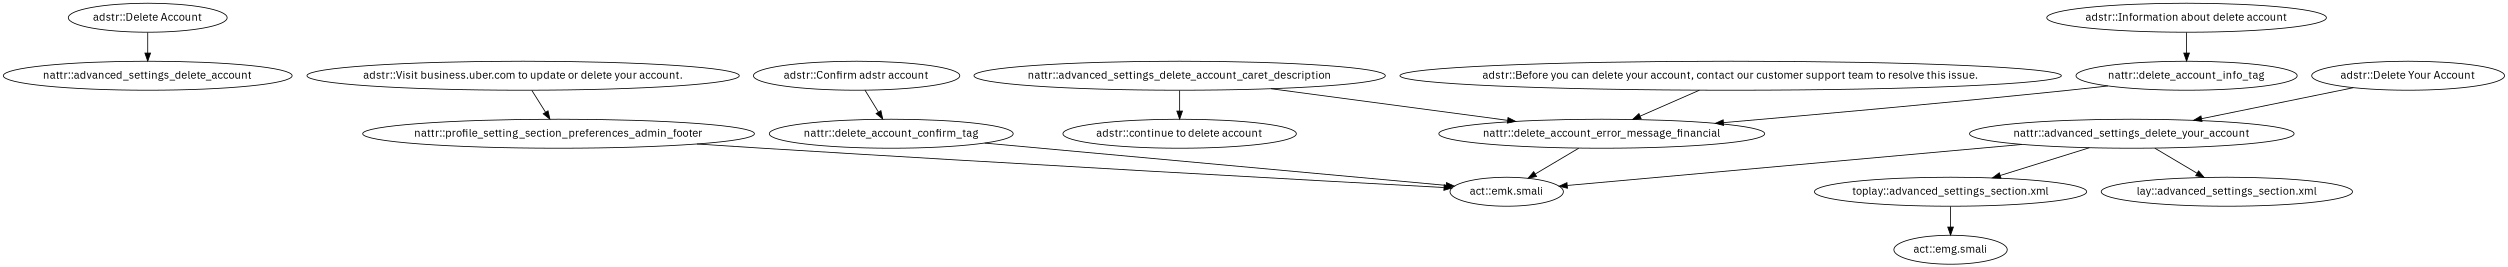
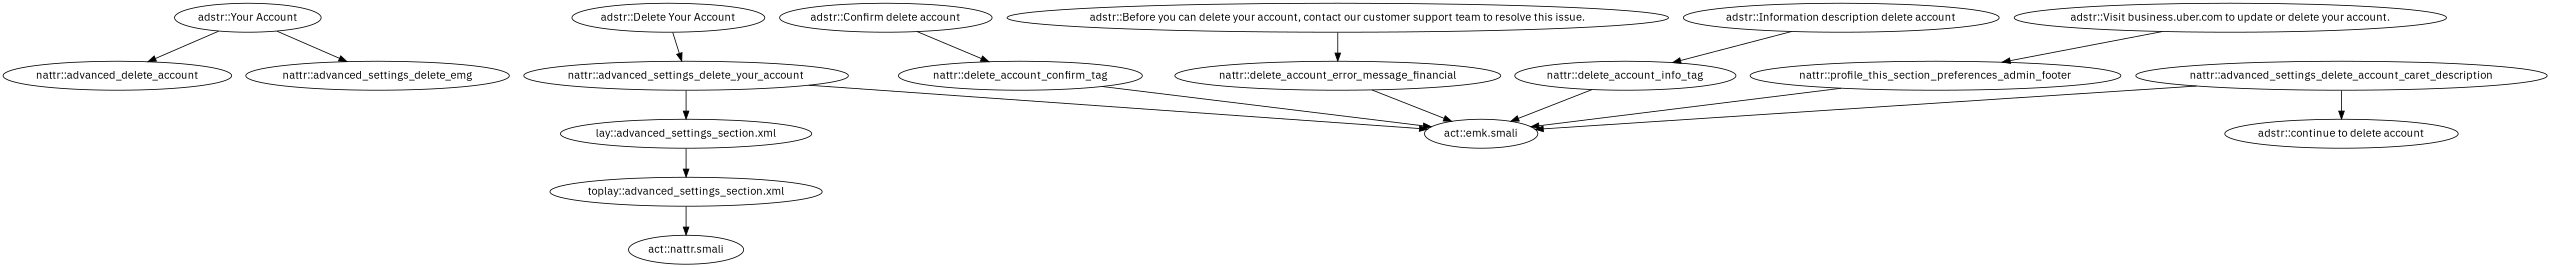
  digraph {
    fontname="IBM Plex Sans"
    node [fontname="IBM Plex Sans"]
    edge [fontname="IBM Plex Sans"]
-   "adstr::Delete Account"
-   "nattr::advanced_settings_delete_account"
+   "adstr::Delete Account" [label="adstr::Your Account"]
+   "nattr::advanced_delete_account"
+   "nattr::advanced_settings_delete_account" [label="nattr::advanced_settings_delete_emg"]
    "nattr::advanced_settings_delete_account_caret_description"
    "act::emk.smali"
    "adstr::continue to delete account"
    "adstr::Delete Your Account"
    "nattr::advanced_settings_delete_your_account"
    "lay::advanced_settings_section.xml"
    "toplay::advanced_settings_section.xml"
-   "adstr::Confirm delete account" [label="adstr::Confirm adstr account"]
+   "adstr::Confirm delete account"
    "nattr::delete_account_confirm_tag"
    "adstr::Before you can delete your account, contact our customer support team to resolve this issue."
    "nattr::delete_account_error_message_financial"
-   "adstr::Information about delete account"
+   "adstr::Information about delete account" [label="adstr::Information description delete account"]
    "nattr::delete_account_info_tag"
    "adstr::Visit business.uber.com to update or delete your account."
-   "nattr::profile_setting_section_preferences_admin_footer"
-   "act::emg.smali"
+   "nattr::profile_setting_section_preferences_admin_footer" [label="nattr::profile_this_section_preferences_admin_footer"]
+   "act::emg.smali" [label="act::nattr.smali"]
+   "adstr::Delete Account" -> "nattr::advanced_delete_account"
    "adstr::Delete Account" -> "nattr::advanced_settings_delete_account"
-   "nattr::advanced_settings_delete_account_caret_description" -> "nattr::delete_account_error_message_financial"
+   "nattr::advanced_settings_delete_account_caret_description" -> "act::emk.smali"
    "nattr::advanced_settings_delete_account_caret_description" -> "adstr::continue to delete account"
    "adstr::Delete Your Account" -> "nattr::advanced_settings_delete_your_account"
    "nattr::advanced_settings_delete_your_account" -> "act::emk.smali"
    "nattr::advanced_settings_delete_your_account" -> "lay::advanced_settings_section.xml"
-   "nattr::advanced_settings_delete_your_account" -> "toplay::advanced_settings_section.xml"
+   "lay::advanced_settings_section.xml" -> "toplay::advanced_settings_section.xml"
    "toplay::advanced_settings_section.xml" -> "act::emg.smali"
    "adstr::Confirm delete account" -> "nattr::delete_account_confirm_tag"
    "nattr::delete_account_confirm_tag" -> "act::emk.smali"
    "adstr::Before you can delete your account, contact our customer support team to resolve this issue." -> "nattr::delete_account_error_message_financial"
    "nattr::delete_account_error_message_financial" -> "act::emk.smali"
    "adstr::Information about delete account" -> "nattr::delete_account_info_tag"
-   "nattr::delete_account_info_tag" -> "nattr::delete_account_error_message_financial"
+   "nattr::delete_account_info_tag" -> "act::emk.smali"
    "adstr::Visit business.uber.com to update or delete your account." -> "nattr::profile_setting_section_preferences_admin_footer"
    "nattr::profile_setting_section_preferences_admin_footer" -> "act::emk.smali"
  }
